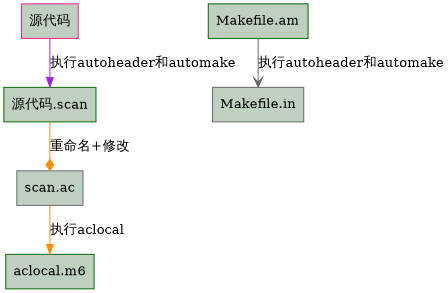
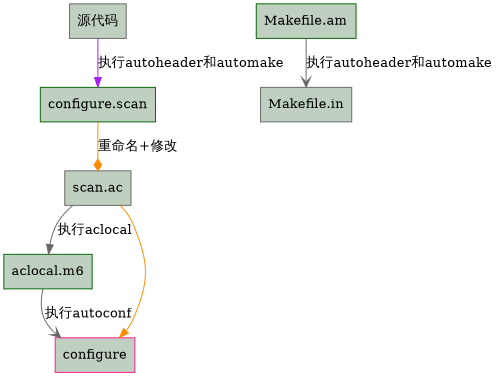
  digraph {
    node [color=darkgreen fillcolor="#C0D0C0" shape=box style=filled]
    edge [arrowhead=normal color=darkorange]
-   n1 [color=deeppink label="源代码"]
-   n2 [label="源代码.scan"]
+   n1 [color=gray40 label="源代码"]
+   n2 [label="configure.scan"]
    n3 [color=gray40 label="scan.ac"]
    n4 [label="aclocal.m6"]
+   configure [color=deeppink]
    n6 [label="Makefile.am"]
    n7 [color=gray40 label="Makefile.in"]
    n1 -> n2 [color=purple label="执行autoheader和automake"]
    n2 -> n3 [arrowhead=diamond label="重命名+修改"]
-   n3 -> n4 [label="执行aclocal"]
+   n3 -> n4 [color=gray40 label="执行aclocal"]
+   n3 -> configure
+   n4 -> configure [arrowhead=vee color=gray40 label="执行autoconf"]
    n6 -> n7 [arrowhead=vee color=gray40 label="执行autoheader和automake"]
  }
